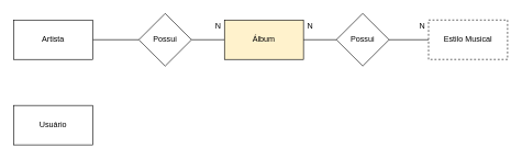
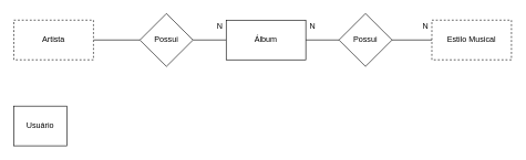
  <mxCell id="0" />
  <mxCell id="1" parent="0" />
  <mxCell id="2" value="" style="edgeStyle=orthogonalEdgeStyle;rounded=0;orthogonalLoop=1;jettySize=auto;html=1;endArrow=none;endFill=0;" edge="1" parent="1" source="3" target="5"><mxGeometry relative="1" as="geometry" /></mxCell>
- <mxCell id="3" value="Artista" style="whiteSpace=wrap;html=1;" vertex="1" parent="1"><mxGeometry x="20" y="30" width="120" height="60" as="geometry" /></mxCell>
+ <mxCell id="3" value="Artista" style="whiteSpace=wrap;html=1;dashed=1;" vertex="1" parent="1"><mxGeometry x="20" y="30" width="120" height="60" as="geometry" /></mxCell>
  <mxCell id="4" value="" style="edgeStyle=orthogonalEdgeStyle;rounded=0;orthogonalLoop=1;jettySize=auto;html=1;endArrow=none;endFill=0;" edge="1" parent="1" source="5" target="7"><mxGeometry relative="1" as="geometry" /></mxCell>
  <mxCell id="5" value="Possui" style="rhombus;whiteSpace=wrap;html=1;" vertex="1" parent="1"><mxGeometry x="210" y="20" width="80" height="80" as="geometry" /></mxCell>
  <mxCell id="6" value="" style="edgeStyle=orthogonalEdgeStyle;rounded=0;orthogonalLoop=1;jettySize=auto;html=1;endArrow=none;endFill=0;" edge="1" parent="1" source="7" target="9"><mxGeometry relative="1" as="geometry" /></mxCell>
- <mxCell id="7" value="Álbum" style="whiteSpace=wrap;html=1;fillColor=#fff2cc;" vertex="1" parent="1"><mxGeometry x="340" y="30" width="120" height="60" as="geometry" /></mxCell>
+ <mxCell id="7" value="Álbum" style="whiteSpace=wrap;html=1;" vertex="1" parent="1"><mxGeometry x="340" y="30" width="120" height="60" as="geometry" /></mxCell>
  <mxCell id="8" value="" style="edgeStyle=orthogonalEdgeStyle;rounded=0;orthogonalLoop=1;jettySize=auto;html=1;endArrow=none;endFill=0;" edge="1" parent="1" source="9" target="10"><mxGeometry relative="1" as="geometry" /></mxCell>
  <mxCell id="9" value="Possui" style="rhombus;whiteSpace=wrap;html=1;" vertex="1" parent="1"><mxGeometry x="510" y="20" width="80" height="80" as="geometry" /></mxCell>
  <mxCell id="10" value="Estilo Musical" style="whiteSpace=wrap;html=1;dashed=1;" vertex="1" parent="1"><mxGeometry x="650" y="30" width="120" height="60" as="geometry" /></mxCell>
  <mxCell id="11" value="N" style="text;html=1;align=center;verticalAlign=middle;resizable=0;points=[];autosize=1;" vertex="1" parent="1"><mxGeometry x="320" y="30" width="20" height="20" as="geometry" /></mxCell>
  <mxCell id="12" value="N" style="text;html=1;align=center;verticalAlign=middle;resizable=0;points=[];autosize=1;" vertex="1" parent="1"><mxGeometry x="460" y="30" width="20" height="20" as="geometry" /></mxCell>
  <mxCell id="13" value="N" style="text;html=1;align=center;verticalAlign=middle;resizable=0;points=[];autosize=1;" vertex="1" parent="1"><mxGeometry x="630" y="30" width="20" height="20" as="geometry" /></mxCell>
- <mxCell id="14" value="Usuário" style="whiteSpace=wrap;html=1;" vertex="1" parent="1"><mxGeometry x="20" y="160" width="120" height="60" as="geometry" /></mxCell>
+ <mxCell id="14" value="Usuário" style="whiteSpace=wrap;html=1;" vertex="1" parent="1"><mxGeometry x="20" y="160" width="80" height="60" as="geometry" /></mxCell>
